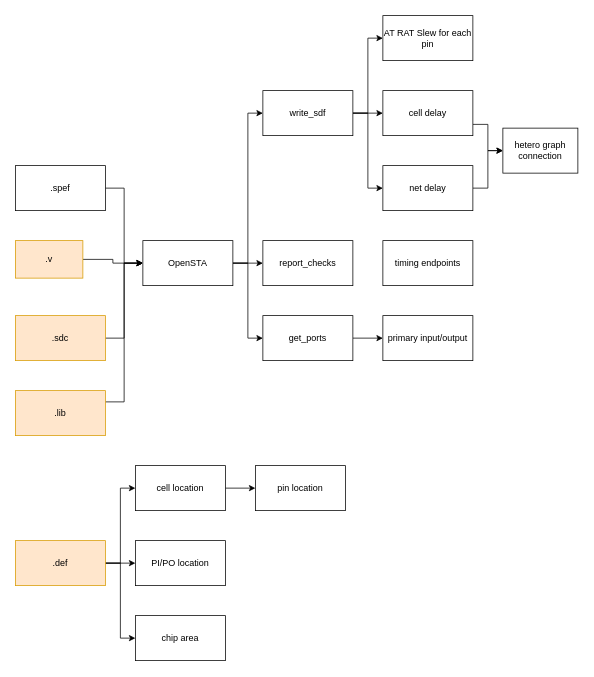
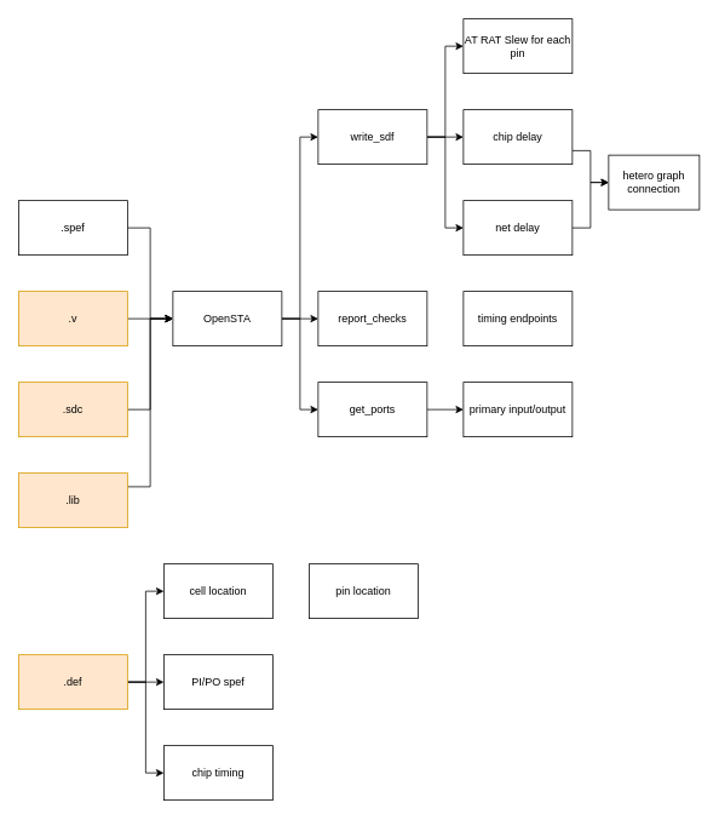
  <mxCell id="0" />
  <mxCell id="1" parent="0" />
  <mxCell id="2" style="edgeStyle=orthogonalEdgeStyle;rounded=0;orthogonalLoop=1;jettySize=auto;html=1;exitX=1;exitY=0.5;exitDx=0;exitDy=0;entryX=0;entryY=0.5;entryDx=0;entryDy=0;" parent="1" source="5" target="6" edge="1"><mxGeometry relative="1" as="geometry" /></mxCell>
  <mxCell id="3" style="edgeStyle=orthogonalEdgeStyle;rounded=0;orthogonalLoop=1;jettySize=auto;html=1;exitX=1;exitY=0.5;exitDx=0;exitDy=0;entryX=0;entryY=0.5;entryDx=0;entryDy=0;" parent="1" source="5" target="8" edge="1"><mxGeometry relative="1" as="geometry" /></mxCell>
  <mxCell id="4" style="edgeStyle=orthogonalEdgeStyle;rounded=0;orthogonalLoop=1;jettySize=auto;html=1;exitX=1;exitY=0.5;exitDx=0;exitDy=0;entryX=0;entryY=0.5;entryDx=0;entryDy=0;" parent="1" source="5" target="10" edge="1"><mxGeometry relative="1" as="geometry" /></mxCell>
  <mxCell id="5" value="write_sdf" style="rounded=0;whiteSpace=wrap;html=1;" parent="1" vertex="1"><mxGeometry x="350" y="120" width="120" height="60" as="geometry" /></mxCell>
  <mxCell id="6" value="AT RAT Slew for each pin" style="rounded=0;whiteSpace=wrap;html=1;" parent="1" vertex="1"><mxGeometry x="510" y="20" width="120" height="60" as="geometry" /></mxCell>
  <mxCell id="7" style="edgeStyle=orthogonalEdgeStyle;rounded=0;orthogonalLoop=1;jettySize=auto;html=1;exitX=1;exitY=0.75;exitDx=0;exitDy=0;entryX=0;entryY=0.5;entryDx=0;entryDy=0;" parent="1" source="8" target="11" edge="1"><mxGeometry relative="1" as="geometry" /></mxCell>
- <mxCell id="8" value="cell delay" style="rounded=0;whiteSpace=wrap;html=1;" parent="1" vertex="1"><mxGeometry x="510" y="120" width="120" height="60" as="geometry" /></mxCell>
+ <mxCell id="8" value="chip delay" style="rounded=0;whiteSpace=wrap;html=1;" parent="1" vertex="1"><mxGeometry x="510" y="120" width="120" height="60" as="geometry" /></mxCell>
  <mxCell id="9" style="edgeStyle=orthogonalEdgeStyle;rounded=0;orthogonalLoop=1;jettySize=auto;html=1;exitX=1;exitY=0.5;exitDx=0;exitDy=0;entryX=0;entryY=0.5;entryDx=0;entryDy=0;" parent="1" source="10" target="11" edge="1"><mxGeometry relative="1" as="geometry" /></mxCell>
  <mxCell id="10" value="net delay" style="rounded=0;whiteSpace=wrap;html=1;" parent="1" vertex="1"><mxGeometry x="510" width="120" height="60" as="geometry" y="220" /></mxCell>
  <mxCell id="11" value="hetero graph connection" style="rounded=0;whiteSpace=wrap;html=1;" parent="1" vertex="1"><mxGeometry x="670" y="170" width="100" height="60" as="geometry" /></mxCell>
  <mxCell id="12" style="edgeStyle=orthogonalEdgeStyle;rounded=0;orthogonalLoop=1;jettySize=auto;html=1;exitX=1;exitY=0.5;exitDx=0;exitDy=0;entryX=0;entryY=0.5;entryDx=0;entryDy=0;" parent="1" source="15" target="5" edge="1"><mxGeometry relative="1" as="geometry" /></mxCell>
  <mxCell id="13" style="edgeStyle=orthogonalEdgeStyle;rounded=0;orthogonalLoop=1;jettySize=auto;html=1;exitX=1;exitY=0.5;exitDx=0;exitDy=0;entryX=0;entryY=0.5;entryDx=0;entryDy=0;" parent="1" source="15" target="16" edge="1"><mxGeometry relative="1" as="geometry" /></mxCell>
  <mxCell id="14" style="edgeStyle=orthogonalEdgeStyle;rounded=0;orthogonalLoop=1;jettySize=auto;html=1;exitX=1;exitY=0.5;exitDx=0;exitDy=0;entryX=0;entryY=0.5;entryDx=0;entryDy=0;" parent="1" source="15" target="18" edge="1"><mxGeometry relative="1" as="geometry" /></mxCell>
  <mxCell id="15" value="OpenSTA" style="rounded=0;whiteSpace=wrap;html=1;" parent="1" vertex="1"><mxGeometry x="190" y="320" width="120" height="60" as="geometry" /></mxCell>
  <mxCell id="16" value="report_checks" style="rounded=0;whiteSpace=wrap;html=1;" parent="1" vertex="1"><mxGeometry x="350" y="320" width="120" height="60" as="geometry" /></mxCell>
  <mxCell id="17" style="edgeStyle=orthogonalEdgeStyle;rounded=0;orthogonalLoop=1;jettySize=auto;html=1;exitX=1;exitY=0.5;exitDx=0;exitDy=0;entryX=0;entryY=0.5;entryDx=0;entryDy=0;" parent="1" source="18" target="20" edge="1"><mxGeometry relative="1" as="geometry" /></mxCell>
  <mxCell id="18" value="get_ports" style="rounded=0;whiteSpace=wrap;html=1;" parent="1" vertex="1"><mxGeometry x="350" y="420" width="120" height="60" as="geometry" /></mxCell>
  <mxCell id="19" value="timing endpoints" style="rounded=0;whiteSpace=wrap;html=1;" parent="1" vertex="1"><mxGeometry x="510" y="320" width="120" height="60" as="geometry" /></mxCell>
  <mxCell id="20" value="primary input/output" style="rounded=0;whiteSpace=wrap;html=1;" parent="1" vertex="1"><mxGeometry x="510" y="420" width="120" height="60" as="geometry" /></mxCell>
  <mxCell id="21" style="edgeStyle=orthogonalEdgeStyle;rounded=0;orthogonalLoop=1;jettySize=auto;html=1;exitX=1;exitY=0.5;exitDx=0;exitDy=0;entryX=0;entryY=0.5;entryDx=0;entryDy=0;" parent="1" source="24" target="27" edge="1"><mxGeometry relative="1" as="geometry" /></mxCell>
  <mxCell id="22" style="edgeStyle=orthogonalEdgeStyle;rounded=0;orthogonalLoop=1;jettySize=auto;html=1;exitX=1;exitY=0.5;exitDx=0;exitDy=0;entryX=0;entryY=0.5;entryDx=0;entryDy=0;" parent="1" source="24" target="26" edge="1"><mxGeometry relative="1" as="geometry" /></mxCell>
  <mxCell id="23" style="edgeStyle=orthogonalEdgeStyle;rounded=0;orthogonalLoop=1;jettySize=auto;html=1;exitX=1;exitY=0.5;exitDx=0;exitDy=0;entryX=0;entryY=0.5;entryDx=0;entryDy=0;" parent="1" source="24" target="29" edge="1"><mxGeometry relative="1" as="geometry" /></mxCell>
  <mxCell id="24" value=".def" style="rounded=0;whiteSpace=wrap;html=1;fillColor=#ffe6cc;strokeColor=#d79b00;" parent="1" vertex="1"><mxGeometry x="20" y="720" width="120" height="60" as="geometry" /></mxCell>
- <mxCell id="25" style="edgeStyle=orthogonalEdgeStyle;rounded=0;orthogonalLoop=1;jettySize=auto;html=1;exitX=1;exitY=0.5;exitDx=0;exitDy=0;entryX=0;entryY=0.5;entryDx=0;entryDy=0;" parent="1" source="26" target="28" edge="1"><mxGeometry relative="1" as="geometry" /></mxCell>
  <mxCell id="26" value="cell location" style="rounded=0;whiteSpace=wrap;html=1;" parent="1" vertex="1"><mxGeometry x="180" y="620" width="120" height="60" as="geometry" /></mxCell>
- <mxCell id="27" value="PI/PO location" style="rounded=0;whiteSpace=wrap;html=1;" parent="1" vertex="1"><mxGeometry x="180" y="720" width="120" height="60" as="geometry" /></mxCell>
+ <mxCell id="27" value="PI/PO spef" style="rounded=0;whiteSpace=wrap;html=1;" parent="1" vertex="1"><mxGeometry x="180" y="720" width="120" height="60" as="geometry" /></mxCell>
  <mxCell id="28" value="pin location" style="rounded=0;whiteSpace=wrap;html=1;" parent="1" vertex="1"><mxGeometry x="340" y="620" width="120" height="60" as="geometry" /></mxCell>
- <mxCell id="29" value="chip area" style="rounded=0;whiteSpace=wrap;html=1;" parent="1" vertex="1"><mxGeometry x="180" y="820" width="120" height="60" as="geometry" /></mxCell>
+ <mxCell id="29" value="chip timing" style="rounded=0;whiteSpace=wrap;html=1;" parent="1" vertex="1"><mxGeometry x="180" y="820" width="120" height="60" as="geometry" /></mxCell>
  <mxCell id="30" style="edgeStyle=orthogonalEdgeStyle;rounded=0;orthogonalLoop=1;jettySize=auto;html=1;exitX=1;exitY=0.25;exitDx=0;exitDy=0;entryX=0;entryY=0.5;entryDx=0;entryDy=0;" parent="1" source="31" target="15" edge="1"><mxGeometry relative="1" as="geometry" /></mxCell>
  <mxCell id="31" value=".lib" style="rounded=0;whiteSpace=wrap;html=1;fillColor=#ffe6cc;strokeColor=#d79b00;" parent="1" vertex="1"><mxGeometry x="20" y="520" width="120" height="60" as="geometry" /></mxCell>
  <mxCell id="32" style="edgeStyle=orthogonalEdgeStyle;rounded=0;orthogonalLoop=1;jettySize=auto;html=1;exitX=1;exitY=0.5;exitDx=0;exitDy=0;entryX=0;entryY=0.5;entryDx=0;entryDy=0;" parent="1" source="33" target="15" edge="1"><mxGeometry relative="1" as="geometry" /></mxCell>
- <mxCell id="33" value=".v" style="rounded=0;whiteSpace=wrap;html=1;fillColor=#ffe6cc;strokeColor=#d79b00;" parent="1" vertex="1"><mxGeometry x="20" y="320" width="90" height="50" as="geometry" /></mxCell>
+ <mxCell id="33" value=".v" style="rounded=0;whiteSpace=wrap;html=1;fillColor=#ffe6cc;strokeColor=#d79b00;" parent="1" vertex="1"><mxGeometry x="20" y="320" width="120" height="60" as="geometry" /></mxCell>
  <mxCell id="34" style="edgeStyle=orthogonalEdgeStyle;rounded=0;orthogonalLoop=1;jettySize=auto;html=1;exitX=1;exitY=0.5;exitDx=0;exitDy=0;entryX=0;entryY=0.5;entryDx=0;entryDy=0;" parent="1" source="35" target="15" edge="1"><mxGeometry relative="1" as="geometry" /></mxCell>
  <mxCell id="35" value=".sdc" style="rounded=0;whiteSpace=wrap;html=1;fillColor=#ffe6cc;strokeColor=#d79b00;" parent="1" vertex="1"><mxGeometry x="20" y="420" width="120" height="60" as="geometry" /></mxCell>
  <mxCell id="36" style="edgeStyle=orthogonalEdgeStyle;rounded=0;orthogonalLoop=1;jettySize=auto;html=1;exitX=1;exitY=0.5;exitDx=0;exitDy=0;entryX=0;entryY=0.5;entryDx=0;entryDy=0;" parent="1" source="37" target="15" edge="1"><mxGeometry relative="1" as="geometry" /></mxCell>
  <mxCell id="37" value=".spef" style="rounded=0;whiteSpace=wrap;html=1;" parent="1" vertex="1"><mxGeometry x="20" width="120" height="60" as="geometry" y="220" /></mxCell>
